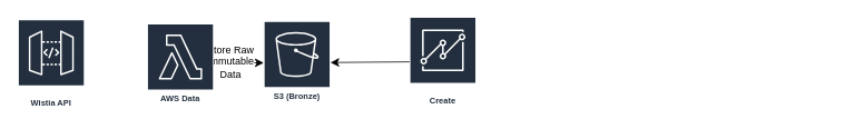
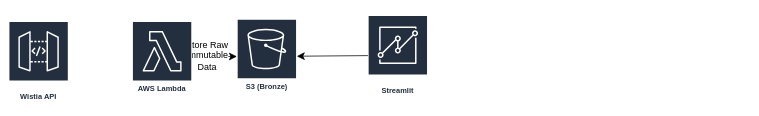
  <mxCell id="0" />
  <mxCell id="1" parent="0" />
  <mxCell id="2" style="edgeStyle=none;curved=1;rounded=1;orthogonalLoop=1;jettySize=auto;html=1;fontSize=12;startSize=8;endSize=8;" parent="1" edge="1"><mxGeometry relative="1" as="geometry"><mxPoint x="620" y="73" as="sourcePoint" /></mxGeometry></mxCell>
  <mxCell id="3" value="Transform&lt;br&gt;Data" style="edgeLabel;html=1;align=center;verticalAlign=middle;resizable=0;points=[];fontSize=12;rounded=1;" parent="2" vertex="1" connectable="0"><mxGeometry x="0.067" y="3" relative="1" as="geometry"><mxPoint x="-8" y="3" as="offset" /></mxGeometry></mxCell>
  <mxCell id="4" value="" style="edgeStyle=none;curved=1;rounded=1;orthogonalLoop=1;jettySize=auto;html=1;fontSize=12;startSize=8;endSize=8;" parent="1" target="12" edge="1"><mxGeometry relative="1" as="geometry"><mxPoint x="520" y="73.526" as="sourcePoint" /></mxGeometry></mxCell>
- <mxCell id="5" value="Create" style="sketch=0;outlineConnect=0;fontColor=#232F3E;gradientColor=none;strokeColor=#ffffff;fillColor=#232F3E;dashed=0;verticalLabelPosition=middle;verticalAlign=bottom;align=center;html=1;whiteSpace=wrap;fontSize=10;fontStyle=1;spacing=3;shape=mxgraph.aws4.productIcon;prIcon=mxgraph.aws4.quicksight;rounded=1;" parent="1" vertex="1"><mxGeometry x="490" y="20" width="80" height="110" as="geometry" /></mxCell>
+ <mxCell id="5" value="Streamlit" style="sketch=0;outlineConnect=0;fontColor=#232F3E;gradientColor=none;strokeColor=#ffffff;fillColor=#232F3E;dashed=0;verticalLabelPosition=middle;verticalAlign=bottom;align=center;html=1;whiteSpace=wrap;fontSize=10;fontStyle=1;spacing=3;shape=mxgraph.aws4.productIcon;prIcon=mxgraph.aws4.quicksight;rounded=1;" parent="1" vertex="1"><mxGeometry x="490" y="20" width="80" height="110" as="geometry" /></mxCell>
  <mxCell id="6" value="" style="edgeStyle=none;curved=1;rounded=1;orthogonalLoop=1;jettySize=auto;html=1;fontSize=12;startSize=8;endSize=8;" parent="1" edge="1"><mxGeometry relative="1" as="geometry"><mxPoint x="790" y="73" as="targetPoint" /></mxGeometry></mxCell>
  <mxCell id="7" value="Pull Data" style="edgeLabel;html=1;align=center;verticalAlign=middle;resizable=0;points=[];fontSize=12;rounded=1;" parent="6" vertex="1" connectable="0"><mxGeometry x="-0.277" y="-1" relative="1" as="geometry"><mxPoint x="-4" y="1" as="offset" /></mxGeometry></mxCell>
  <mxCell id="8" value="" style="edgeStyle=none;curved=1;rounded=1;orthogonalLoop=1;jettySize=auto;html=1;fontSize=12;startSize=8;endSize=8;" parent="1" edge="1"><mxGeometry relative="1" as="geometry"><mxPoint x="990" y="73" as="sourcePoint" /></mxGeometry></mxCell>
  <mxCell id="9" value="Create&amp;nbsp;&lt;div&gt;Marts&lt;/div&gt;" style="edgeLabel;html=1;align=center;verticalAlign=middle;resizable=0;points=[];fontSize=12;rounded=1;" parent="8" vertex="1" connectable="0"><mxGeometry x="0.05" y="2" relative="1" as="geometry"><mxPoint as="offset" /></mxGeometry></mxCell>
  <mxCell id="10" value="" style="edgeStyle=none;curved=1;rounded=1;orthogonalLoop=1;jettySize=auto;html=1;fontSize=12;startSize=8;endSize=8;" parent="1" target="12" edge="1"><mxGeometry relative="1" as="geometry"><mxPoint x="250" y="75" as="sourcePoint" /></mxGeometry></mxCell>
  <mxCell id="11" value="Store Raw&lt;br&gt;Immutable&lt;br&gt;Data" style="edgeLabel;html=1;align=center;verticalAlign=middle;resizable=0;points=[];fontSize=12;rounded=1;" parent="10" vertex="1" connectable="0"><mxGeometry x="0.27" y="2" relative="1" as="geometry"><mxPoint x="-17" as="offset" /></mxGeometry></mxCell>
  <mxCell id="12" value="S3 (Bronze)" style="sketch=0;outlineConnect=0;fontColor=#232F3E;gradientColor=none;strokeColor=#ffffff;fillColor=#232F3E;dashed=0;verticalLabelPosition=middle;verticalAlign=bottom;align=center;html=1;whiteSpace=wrap;fontSize=10;fontStyle=1;spacing=3;shape=mxgraph.aws4.productIcon;prIcon=mxgraph.aws4.s3;rounded=1;" parent="1" vertex="1"><mxGeometry x="315" y="25" width="80" height="100" as="geometry" /></mxCell>
- <mxCell id="13" value="AWS Data" style="sketch=0;outlineConnect=0;fontColor=#232F3E;gradientColor=none;strokeColor=#ffffff;fillColor=#232F3E;dashed=0;verticalLabelPosition=middle;verticalAlign=bottom;align=center;html=1;whiteSpace=wrap;fontSize=10;fontStyle=1;spacing=3;shape=mxgraph.aws4.productIcon;prIcon=mxgraph.aws4.lambda;" vertex="1" parent="1"><mxGeometry x="175" y="28" width="80" height="100" as="geometry" /></mxCell>
- <mxCell id="14" value="Wistia API" style="sketch=0;outlineConnect=0;fontColor=#232F3E;gradientColor=none;strokeColor=#ffffff;fillColor=#232F3E;dashed=0;verticalLabelPosition=middle;verticalAlign=bottom;align=center;html=1;whiteSpace=wrap;fontSize=10;fontStyle=1;spacing=3;shape=mxgraph.aws4.productIcon;prIcon=mxgraph.aws4.api_gateway;" vertex="1" parent="1"><mxGeometry x="20" y="23" width="80" height="110" as="geometry" /></mxCell>
+ <mxCell id="13" value="AWS Lambda" style="sketch=0;outlineConnect=0;fontColor=#232F3E;gradientColor=none;strokeColor=#ffffff;fillColor=#232F3E;dashed=0;verticalLabelPosition=middle;verticalAlign=bottom;align=center;html=1;whiteSpace=wrap;fontSize=10;fontStyle=1;spacing=3;shape=mxgraph.aws4.productIcon;prIcon=mxgraph.aws4.lambda;" vertex="1" parent="1"><mxGeometry x="175" y="28" width="80" height="100" as="geometry" /></mxCell>
+ <mxCell id="14" value="Wistia API" style="sketch=0;outlineConnect=0;fontColor=#232F3E;gradientColor=none;strokeColor=#ffffff;fillColor=#232F3E;dashed=0;verticalLabelPosition=middle;verticalAlign=bottom;align=center;html=1;whiteSpace=wrap;fontSize=10;fontStyle=1;spacing=3;shape=mxgraph.aws4.productIcon;prIcon=mxgraph.aws4.api_gateway;" vertex="1" parent="1"><mxGeometry x="10" y="28" width="80" height="110" as="geometry" /></mxCell>
